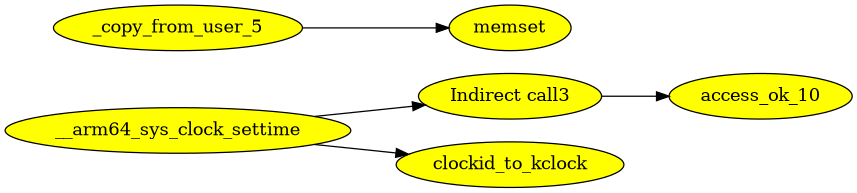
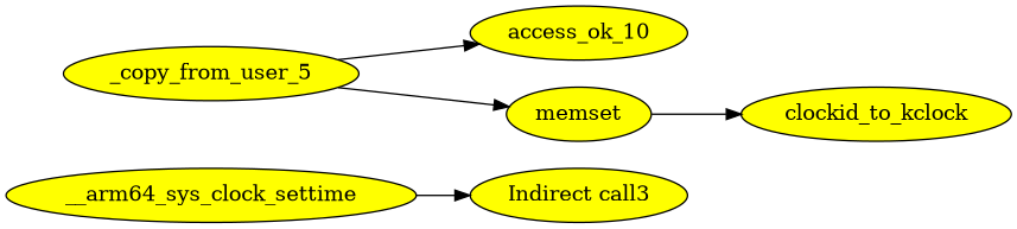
  digraph {
    fontname="DejaVu Serif"
    rankdir=LR
    node [fillcolor=yellow fontname="DejaVu Serif" style=filled]
    edge [fontname="DejaVu Serif"]
    n1 [label="Indirect call3"]
    __arm64_sys_clock_settime
    clockid_to_kclock
    _copy_from_user_5
    access_ok_10
    memset
    __arm64_sys_clock_settime -> n1 [edgeid=1]
-   __arm64_sys_clock_settime -> clockid_to_kclock [edgeid=7]
-   n1 -> access_ok_10 [edgeid=4]
+   memset -> clockid_to_kclock [edgeid=7]
+   _copy_from_user_5 -> access_ok_10 [edgeid=4]
    _copy_from_user_5 -> memset [edgeid=6]
  }
